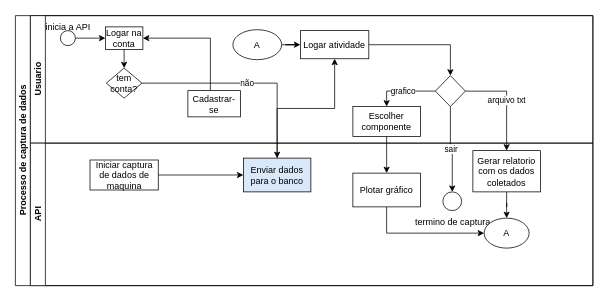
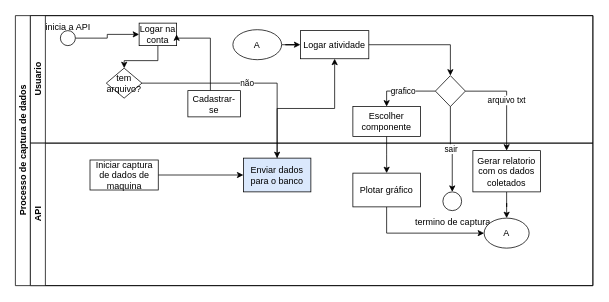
  <mxCell id="0" />
  <mxCell id="1" parent="0" />
  <mxCell id="2" value="Processo de captura de dados" style="swimlane;html=1;childLayout=stackLayout;resizeParent=1;resizeParentMax=0;horizontal=0;startSize=20;horizontalStack=0;" parent="1" vertex="1"><mxGeometry x="20" y="20" width="770" height="360" as="geometry" /></mxCell>
  <mxCell id="3" value="Usuario" style="swimlane;html=1;startSize=20;horizontal=0;" parent="2" vertex="1"><mxGeometry x="20" width="750" height="170" as="geometry" /></mxCell>
  <mxCell id="4" value="" style="edgeStyle=orthogonalEdgeStyle;rounded=0;orthogonalLoop=1;jettySize=auto;html=1;" parent="3" source="5" target="7" edge="1"><mxGeometry relative="1" as="geometry" /></mxCell>
  <mxCell id="5" value="" style="ellipse;whiteSpace=wrap;html=1;" parent="3" vertex="1"><mxGeometry x="40" y="20" width="20" height="20" as="geometry" /></mxCell>
  <mxCell id="6" value="" style="edgeStyle=orthogonalEdgeStyle;rounded=0;orthogonalLoop=1;jettySize=auto;html=1;" edge="1" parent="3" source="7" target="9"><mxGeometry relative="1" as="geometry" /></mxCell>
- <mxCell id="7" value="Logar na conta" style="rounded=0;whiteSpace=wrap;html=1;fontFamily=Helvetica;fontSize=12;fontColor=#000000;align=center;" parent="3" vertex="1"><mxGeometry x="100" y="15" width="50" height="30" as="geometry" /></mxCell>
+ <mxCell id="7" value="Logar na conta" style="rounded=0;whiteSpace=wrap;html=1;fontFamily=Helvetica;fontSize=12;fontColor=#000000;align=center;" parent="3" vertex="1"><mxGeometry x="145" y="10" width="50" height="30" as="geometry" /></mxCell>
  <mxCell id="8" value="inicia a API" style="text;html=1;align=center;verticalAlign=middle;resizable=0;points=[];autosize=1;strokeColor=none;fillColor=none;" vertex="1" parent="3"><mxGeometry x="10" width="80" height="30" as="geometry" /></mxCell>
- <mxCell id="9" value="tem conta?" style="rhombus;whiteSpace=wrap;html=1;" vertex="1" parent="3"><mxGeometry x="101.25" y="70" width="47.5" height="40" as="geometry" /></mxCell>
+ <mxCell id="9" value="tem arquivo?" style="rhombus;whiteSpace=wrap;html=1;" vertex="1" parent="3"><mxGeometry x="101.25" y="70" width="47.5" height="40" as="geometry" /></mxCell>
  <mxCell id="10" style="edgeStyle=orthogonalEdgeStyle;rounded=0;orthogonalLoop=1;jettySize=auto;html=1;entryX=1;entryY=0.5;entryDx=0;entryDy=0;" edge="1" parent="3" source="11" target="7"><mxGeometry relative="1" as="geometry"><Array as="points"><mxPoint x="240" y="30" /></Array></mxGeometry></mxCell>
  <mxCell id="11" value="Cadastrar-se" style="rounded=0;whiteSpace=wrap;html=1;" vertex="1" parent="3"><mxGeometry x="210" y="100" width="70" height="35" as="geometry" /></mxCell>
  <mxCell id="12" value="não" style="edgeStyle=orthogonalEdgeStyle;rounded=0;orthogonalLoop=1;jettySize=auto;html=1;" edge="1" parent="3" source="9" target="30"><mxGeometry relative="1" as="geometry"><mxPoint x="290" y="30.0" as="targetPoint" /></mxGeometry></mxCell>
  <mxCell id="13" value="Logar atividade" style="rounded=0;whiteSpace=wrap;html=1;" vertex="1" parent="3"><mxGeometry x="360" y="20" width="91.25" height="37.5" as="geometry" /></mxCell>
  <mxCell id="14" value="grafico" style="edgeStyle=orthogonalEdgeStyle;rounded=0;orthogonalLoop=1;jettySize=auto;html=1;exitX=0;exitY=0.5;exitDx=0;exitDy=0;entryX=0.5;entryY=0;entryDx=0;entryDy=0;" edge="1" parent="3" source="15" target="19"><mxGeometry relative="1" as="geometry" /></mxCell>
  <mxCell id="15" value="" style="rhombus;whiteSpace=wrap;html=1;" vertex="1" parent="3"><mxGeometry x="540" y="80" width="40" height="41.25" as="geometry" /></mxCell>
  <mxCell id="16" style="edgeStyle=orthogonalEdgeStyle;rounded=0;orthogonalLoop=1;jettySize=auto;html=1;" edge="1" parent="3" source="13" target="15"><mxGeometry relative="1" as="geometry"><mxPoint x="490.62" y="38.75" as="targetPoint" /></mxGeometry></mxCell>
  <mxCell id="17" style="edgeStyle=orthogonalEdgeStyle;rounded=0;orthogonalLoop=1;jettySize=auto;html=1;entryX=0;entryY=0.5;entryDx=0;entryDy=0;" edge="1" parent="3" source="18" target="13"><mxGeometry relative="1" as="geometry" /></mxCell>
  <mxCell id="18" value="A" style="ellipse;whiteSpace=wrap;html=1;" vertex="1" parent="3"><mxGeometry x="270" y="18.75" width="65" height="40" as="geometry" /></mxCell>
  <mxCell id="19" value="Escolher componente" style="rounded=0;whiteSpace=wrap;html=1;" vertex="1" parent="3"><mxGeometry x="430" y="121.25" width="90" height="40" as="geometry" /></mxCell>
  <mxCell id="20" value="API" style="swimlane;html=1;startSize=20;horizontal=0;" parent="2" vertex="1"><mxGeometry x="20" y="170" width="750" height="190" as="geometry" /></mxCell>
  <mxCell id="21" style="edgeStyle=orthogonalEdgeStyle;rounded=0;orthogonalLoop=1;jettySize=auto;html=1;entryX=0;entryY=0.5;entryDx=0;entryDy=0;" edge="1" parent="20" source="22" target="30"><mxGeometry relative="1" as="geometry" /></mxCell>
  <mxCell id="22" value="Iniciar captura de dados de maquina" style="rounded=0;whiteSpace=wrap;html=1;" vertex="1" parent="20"><mxGeometry x="79.5" y="22.5" width="91" height="40" as="geometry" /></mxCell>
  <mxCell id="23" style="edgeStyle=orthogonalEdgeStyle;rounded=0;orthogonalLoop=1;jettySize=auto;html=1;entryX=0.5;entryY=0;entryDx=0;entryDy=0;" edge="1" parent="20" source="24" target="27"><mxGeometry relative="1" as="geometry" /></mxCell>
  <mxCell id="24" value="Gerar relatorio com os dados coletados" style="rounded=0;whiteSpace=wrap;html=1;" vertex="1" parent="20"><mxGeometry x="590" y="10" width="90" height="55" as="geometry" /></mxCell>
  <mxCell id="25" value="" style="ellipse;whiteSpace=wrap;html=1;aspect=fixed;" vertex="1" parent="20"><mxGeometry x="550" y="65" width="25" height="25" as="geometry" /></mxCell>
  <mxCell id="26" value="termino de captura" style="text;html=1;align=center;verticalAlign=middle;resizable=0;points=[];autosize=1;strokeColor=none;fillColor=none;" vertex="1" parent="20"><mxGeometry x="502.5" y="90" width="120" height="30" as="geometry" /></mxCell>
  <mxCell id="27" value="A" style="ellipse;whiteSpace=wrap;html=1;" vertex="1" parent="20"><mxGeometry x="605" y="100" width="60" height="40" as="geometry" /></mxCell>
  <mxCell id="28" style="edgeStyle=orthogonalEdgeStyle;rounded=0;orthogonalLoop=1;jettySize=auto;html=1;entryX=0;entryY=0.5;entryDx=0;entryDy=0;" edge="1" parent="20" source="29" target="27"><mxGeometry relative="1" as="geometry"><Array as="points"><mxPoint x="475" y="120" /></Array></mxGeometry></mxCell>
  <mxCell id="29" value="Plotar gráfico" style="rounded=0;whiteSpace=wrap;html=1;" vertex="1" parent="20"><mxGeometry x="430" y="40" width="90" height="45" as="geometry" /></mxCell>
  <mxCell id="30" value="Enviar dados para o banco" style="rounded=0;whiteSpace=wrap;html=1;fillColor=#dae8fc;" vertex="1" parent="20"><mxGeometry x="284" y="20" width="90" height="45" as="geometry" /></mxCell>
  <mxCell id="31" value="arquivo txt" style="edgeStyle=orthogonalEdgeStyle;rounded=0;orthogonalLoop=1;jettySize=auto;html=1;entryX=0.5;entryY=0;entryDx=0;entryDy=0;" edge="1" parent="2" source="15" target="24"><mxGeometry relative="1" as="geometry"><mxPoint x="570" y="210" as="targetPoint" /></mxGeometry></mxCell>
  <mxCell id="32" value="sair" style="edgeStyle=orthogonalEdgeStyle;rounded=0;orthogonalLoop=1;jettySize=auto;html=1;entryX=0.5;entryY=0;entryDx=0;entryDy=0;" edge="1" parent="2" source="15" target="25"><mxGeometry relative="1" as="geometry"><mxPoint x="580" y="230" as="targetPoint" /></mxGeometry></mxCell>
  <mxCell id="33" style="edgeStyle=orthogonalEdgeStyle;rounded=0;orthogonalLoop=1;jettySize=auto;html=1;" edge="1" parent="2" source="30" target="13"><mxGeometry relative="1" as="geometry" /></mxCell>
  <mxCell id="34" style="edgeStyle=orthogonalEdgeStyle;rounded=0;orthogonalLoop=1;jettySize=auto;html=1;" edge="1" parent="1" source="19"><mxGeometry relative="1" as="geometry"><mxPoint x="515" y="230" as="targetPoint" /></mxGeometry></mxCell>
